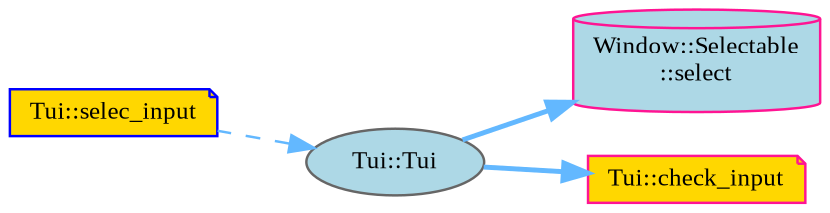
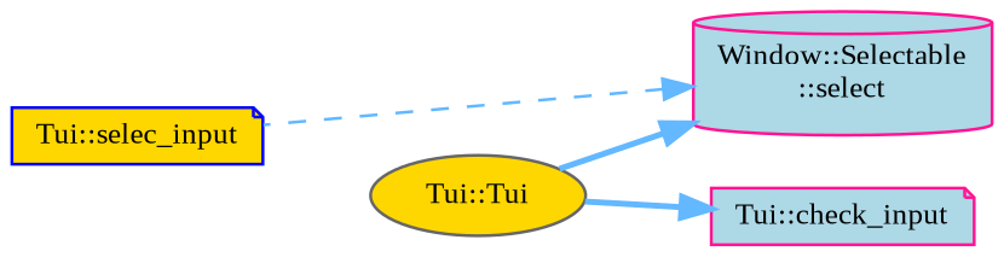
  digraph {
    fontname="Liberation Serif"
    rankdir=RL
    node [color=deeppink fillcolor=lightblue fontname="Liberation Serif" fontsize=10 shape=note style=filled]
    edge [color=steelblue1 dir=back fontname="Liberation Serif" fontsize=10 labelfontname=Helvetica labelfontsize=10 style=bold]
    n1 [fontcolor=black height=0.2 label="Window::Selectable\l::select" shape=cylinder width=0.4]
    n2 [color=blue fillcolor=gold height=0.2 label="Tui::selec_input" width=0.4]
-   n3 [color=gray40 height=0.2 label="Tui::Tui" shape=ellipse width=0.4]
-   n4 [fillcolor=gold height=0.2 label="Tui::check_input" width=0.4]
-   n3 -> n2 [style=dashed]
+   n3 [color=gray40 fillcolor=gold height=0.2 label="Tui::Tui" shape=ellipse width=0.4]
+   n4 [height=0.2 label="Tui::check_input" width=0.4]
+   n1 -> n2 [style=dashed]
    n1 -> n3
    n4 -> n3
  }
